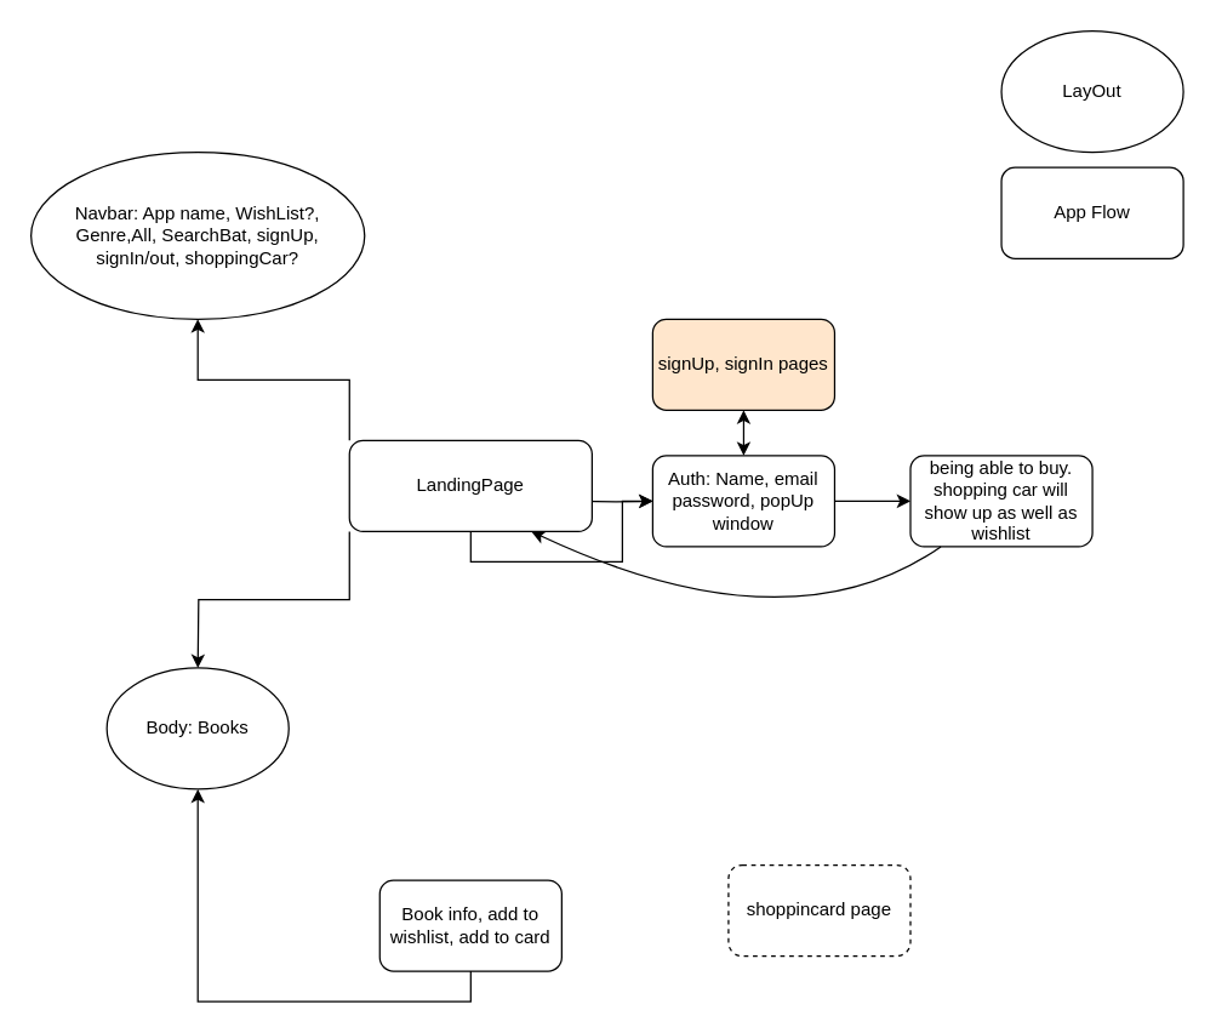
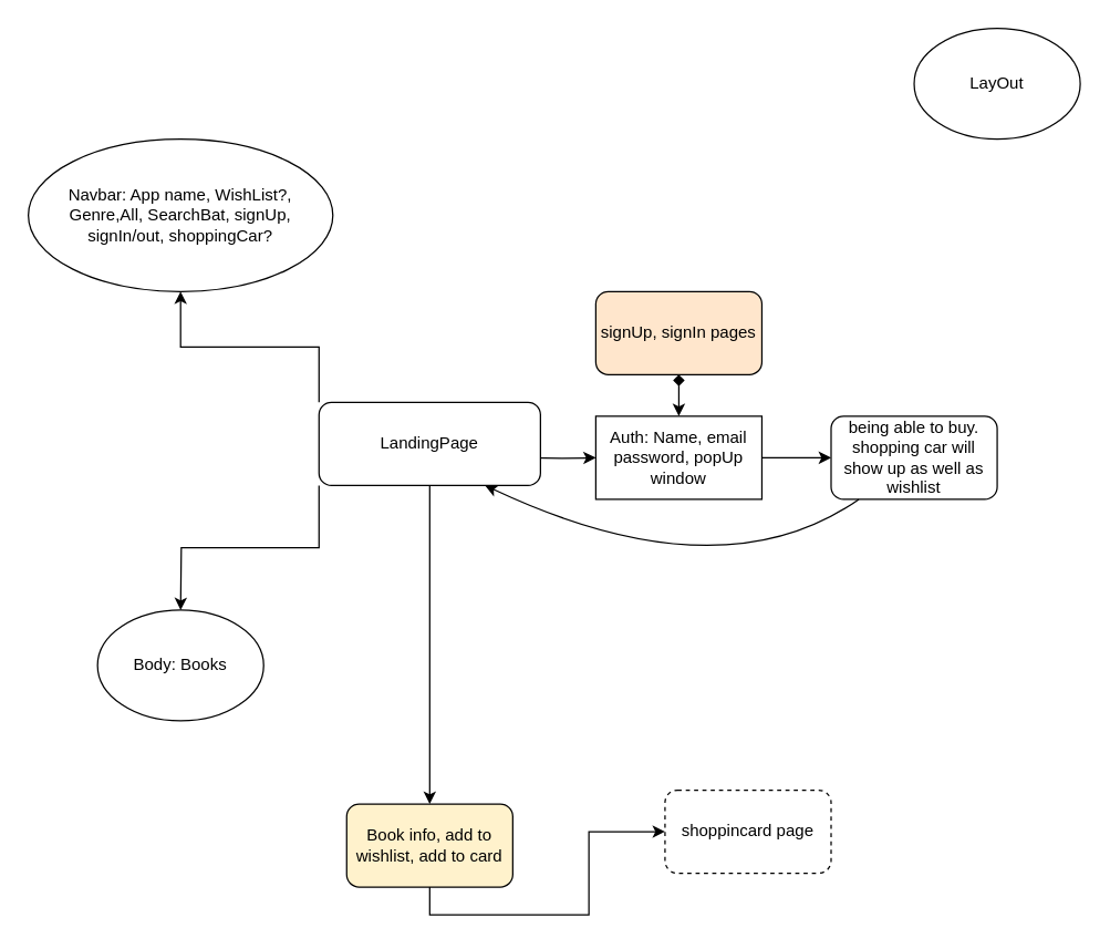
  <mxCell id="0" />
  <mxCell id="1" parent="0" />
  <mxCell id="2" style="edgeStyle=orthogonalEdgeStyle;rounded=0;orthogonalLoop=1;jettySize=auto;html=1;" edge="1" parent="1" target="8"><mxGeometry relative="1" as="geometry"><mxPoint x="380" y="330" as="sourcePoint" /></mxGeometry></mxCell>
- <mxCell id="3" style="edgeStyle=orthogonalEdgeStyle;rounded=0;orthogonalLoop=1;jettySize=auto;html=1;exitX=0.5;exitY=1;exitDx=0;exitDy=0;" edge="1" parent="1" source="6" target="8"><mxGeometry relative="1" as="geometry" /></mxCell>
+ <mxCell id="3" style="edgeStyle=orthogonalEdgeStyle;rounded=0;orthogonalLoop=1;jettySize=auto;html=1;exitX=0.5;exitY=1;exitDx=0;exitDy=0;" edge="1" parent="1" source="6" target="10"><mxGeometry relative="1" as="geometry" /></mxCell>
  <mxCell id="4" style="edgeStyle=orthogonalEdgeStyle;rounded=0;orthogonalLoop=1;jettySize=auto;html=1;exitX=0;exitY=0;exitDx=0;exitDy=0;entryX=0.5;entryY=1;entryDx=0;entryDy=0;" edge="1" parent="1" source="6" target="15"><mxGeometry relative="1" as="geometry"><mxPoint x="250" y="190" as="targetPoint" /></mxGeometry></mxCell>
  <mxCell id="5" style="edgeStyle=orthogonalEdgeStyle;rounded=0;orthogonalLoop=1;jettySize=auto;html=1;exitX=0;exitY=1;exitDx=0;exitDy=0;" edge="1" parent="1" source="6"><mxGeometry relative="1" as="geometry"><mxPoint x="130" y="440" as="targetPoint" /></mxGeometry></mxCell>
  <mxCell id="6" value="LandingPage" style="rounded=1;whiteSpace=wrap;html=1;" vertex="1" parent="1"><mxGeometry x="230" y="290" width="160" height="60" as="geometry" /></mxCell>
  <mxCell id="7" style="edgeStyle=orthogonalEdgeStyle;rounded=0;orthogonalLoop=1;jettySize=auto;html=1;exitX=1;exitY=0.5;exitDx=0;exitDy=0;" edge="1" parent="1" source="8" target="11"><mxGeometry relative="1" as="geometry" /></mxCell>
- <mxCell id="8" value="Auth: Name, email password, popUp window" style="rounded=1;whiteSpace=wrap;html=1;" vertex="1" parent="1"><mxGeometry x="430" y="300" width="120" height="60" as="geometry" /></mxCell>
- <mxCell id="9" style="edgeStyle=orthogonalEdgeStyle;rounded=0;orthogonalLoop=1;jettySize=auto;html=1;exitX=0.5;exitY=1;exitDx=0;exitDy=0;" edge="1" parent="1" source="10" target="16"><mxGeometry relative="1" as="geometry" /></mxCell>
- <mxCell id="10" value="Book info, add to wishlist, add to card" style="rounded=1;whiteSpace=wrap;html=1;" vertex="1" parent="1"><mxGeometry x="250" y="580" width="120" height="60" as="geometry" /></mxCell>
+ <mxCell id="8" value="Auth: Name, email password, popUp window" style="whiteSpace=wrap;html=1;rounded=0;" vertex="1" parent="1"><mxGeometry x="430" y="300" width="120" height="60" as="geometry" /></mxCell>
+ <mxCell id="9" style="edgeStyle=orthogonalEdgeStyle;rounded=0;orthogonalLoop=1;jettySize=auto;html=1;exitX=0.5;exitY=1;exitDx=0;exitDy=0;" edge="1" parent="1" source="10" target="14"><mxGeometry relative="1" as="geometry" /></mxCell>
+ <mxCell id="10" value="Book info, add to wishlist, add to card" style="rounded=1;whiteSpace=wrap;html=1;fillColor=#fff2cc;" vertex="1" parent="1"><mxGeometry x="250" y="580" width="120" height="60" as="geometry" /></mxCell>
  <mxCell id="11" value="being able to buy. shopping car will show up as well as wishlist" style="rounded=1;whiteSpace=wrap;html=1;" vertex="1" parent="1"><mxGeometry x="600" y="300" width="120" height="60" as="geometry" /></mxCell>
  <mxCell id="12" value="signUp, signIn pages" style="rounded=1;whiteSpace=wrap;html=1;fillColor=#ffe6cc;" vertex="1" parent="1"><mxGeometry x="430" y="210" width="120" height="60" as="geometry" /></mxCell>
- <mxCell id="13" value="" style="endArrow=classic;startArrow=classic;html=1;rounded=0;entryX=0.5;entryY=1;entryDx=0;entryDy=0;" edge="1" parent="1" source="8" target="12"><mxGeometry width="50" height="50" relative="1" as="geometry"><mxPoint x="450" y="320" as="sourcePoint" /><mxPoint x="500" y="270" as="targetPoint" /></mxGeometry></mxCell>
+ <mxCell id="13" value="" style="endArrow=diamond;startArrow=classic;html=1;rounded=0;entryX=0.5;entryY=1;entryDx=0;entryDy=0;" edge="1" parent="1" source="8" target="12"><mxGeometry width="50" height="50" relative="1" as="geometry"><mxPoint x="450" y="320" as="sourcePoint" /><mxPoint x="500" y="270" as="targetPoint" /></mxGeometry></mxCell>
  <mxCell id="14" value="shoppincard page" style="rounded=1;whiteSpace=wrap;html=1;dashed=1;" vertex="1" parent="1"><mxGeometry x="480" y="570" width="120" height="60" as="geometry" /></mxCell>
  <mxCell id="15" value="Navbar: App name, WishList?, Genre,All, SearchBat, signUp, signIn/out, shoppingCar?" style="ellipse;whiteSpace=wrap;html=1;" vertex="1" parent="1"><mxGeometry x="20" y="100" width="220" height="110" as="geometry" /></mxCell>
  <mxCell id="16" value="Body: Books" style="ellipse;whiteSpace=wrap;html=1;" vertex="1" parent="1"><mxGeometry x="70" y="440" width="120" height="80" as="geometry" /></mxCell>
  <mxCell id="17" value="" style="curved=1;endArrow=classic;html=1;rounded=0;entryX=0.75;entryY=1;entryDx=0;entryDy=0;exitX=0.167;exitY=1;exitDx=0;exitDy=0;exitPerimeter=0;" edge="1" parent="1" source="11" target="6"><mxGeometry width="50" height="50" relative="1" as="geometry"><mxPoint x="500" y="450" as="sourcePoint" /><mxPoint x="550" y="400" as="targetPoint" /><Array as="points"><mxPoint x="520" y="430" /></Array></mxGeometry></mxCell>
  <mxCell id="18" value="LayOut" style="ellipse;whiteSpace=wrap;html=1;" vertex="1" parent="1"><mxGeometry x="660" y="20" width="120" height="80" as="geometry" /></mxCell>
- <mxCell id="19" value="App Flow" style="rounded=1;whiteSpace=wrap;html=1;" vertex="1" parent="1"><mxGeometry x="660" y="110" width="120" height="60" as="geometry" /></mxCell>
